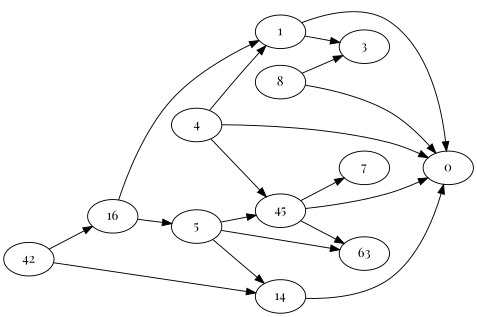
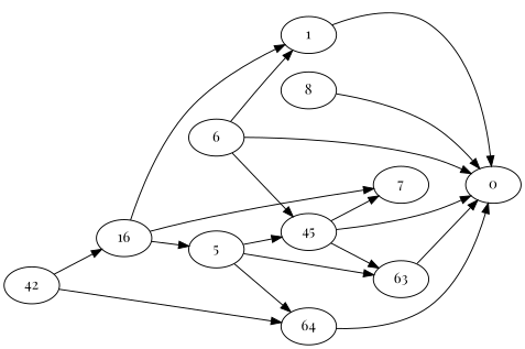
  strict digraph {
    fontname="Playfair Display"
    rankdir=LR
    node [fontname="Playfair Display"]
    edge [fontname="Playfair Display"]
    1
    0
-   3
    8
    n5 [label=63]
    5
-   14
+   14 [label=64]
    n8 [label=45]
    7
-   6 [label=4]
+   6
    n11 [label=16]
    n12 [label=42]
    1 -> 0
-   1 -> 3
    8 -> 0
-   8 -> 3
+   n5 -> 0
    5 -> n5
    5 -> 14
    5 -> n8
    14 -> 0
    n8 -> 0
    n8 -> n5
    n8 -> 7
    6 -> 1
    6 -> 0
    6 -> n8
    n11 -> 1
    n11 -> 5
+   n11 -> 7
    n12 -> 14
    n12 -> n11
  }
